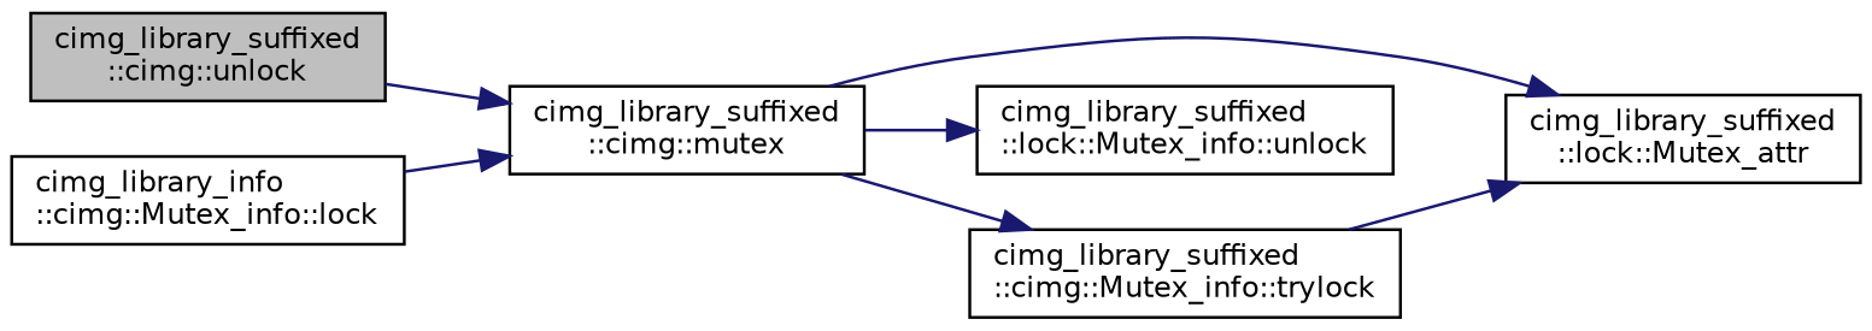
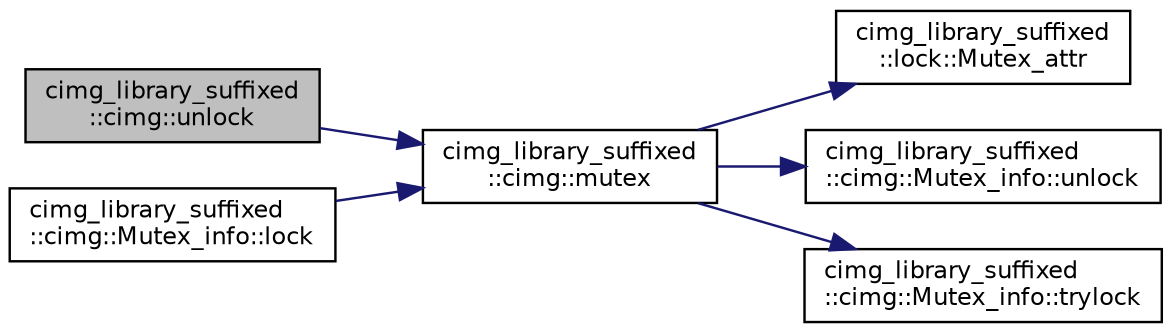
  digraph {
    rankdir=LR
    node [color=black fillcolor=white fontname=Helvetica fontsize=10 shape=record style=filled]
    edge [color=midnightblue fontname=Helvetica fontsize=10 labelfontname=Helvetica labelfontsize=10 style=solid]
    n1 [fillcolor=grey75 fontcolor=black height=0.2 label="cimg_library_suffixed\l::cimg::unlock" width=0.4]
    n2 [height=0.2 label="cimg_library_suffixed\l::cimg::mutex" width=0.4]
    n3 [height=0.2 label="cimg_library_suffixed\l::lock::Mutex_attr" width=0.4]
-   n4 [height=0.2 label="cimg_library_suffixed\l::lock::Mutex_info::unlock" width=0.4]
+   n4 [height=0.2 label="cimg_library_suffixed\l::cimg::Mutex_info::unlock" width=0.4]
    n5 [height=0.2 label="cimg_library_suffixed\l::cimg::Mutex_info::trylock" width=0.4]
-   n6 [height=0.2 label="cimg_library_info\l::cimg::Mutex_info::lock" width=0.4]
+   n6 [height=0.2 label="cimg_library_suffixed\l::cimg::Mutex_info::lock" width=0.4]
    n1 -> n2
    n2 -> n3
    n2 -> n4
    n2 -> n5
-   n5 -> n3
    n6 -> n2
  }
